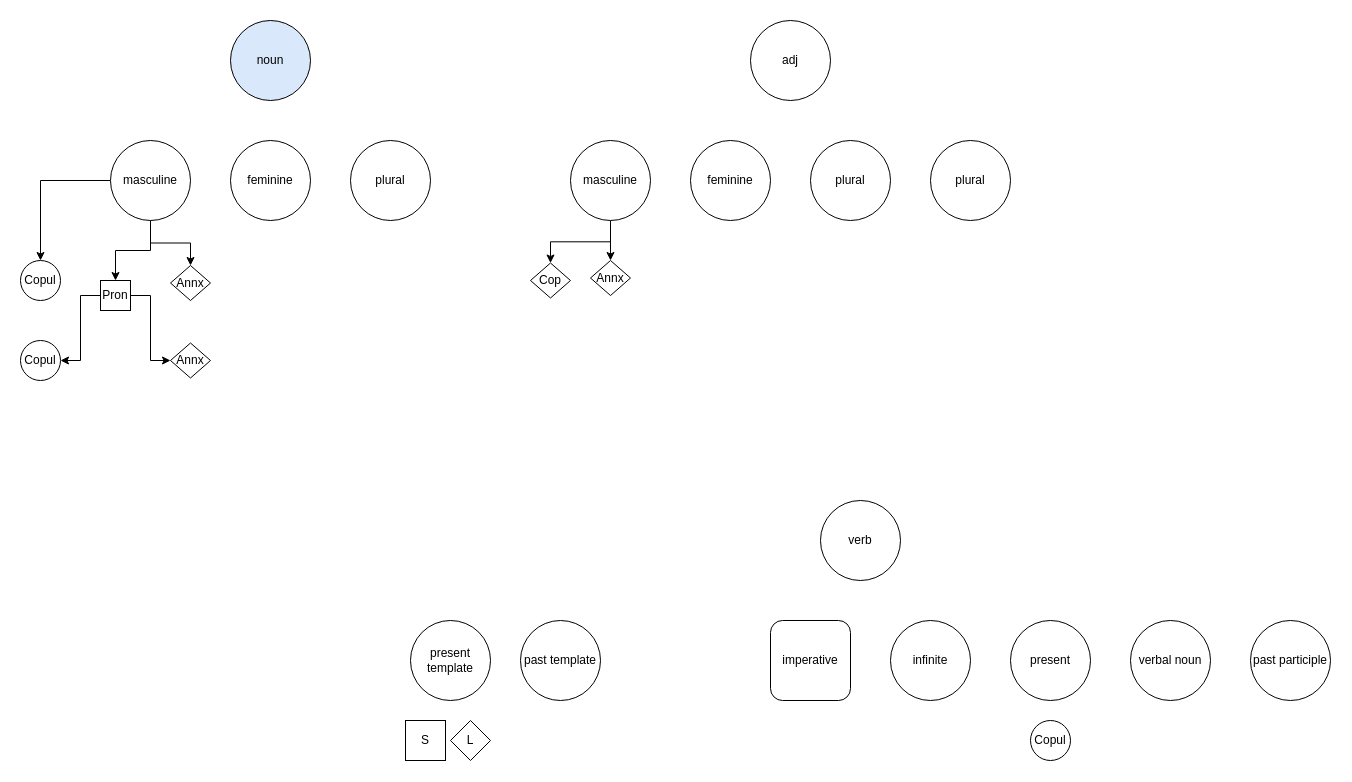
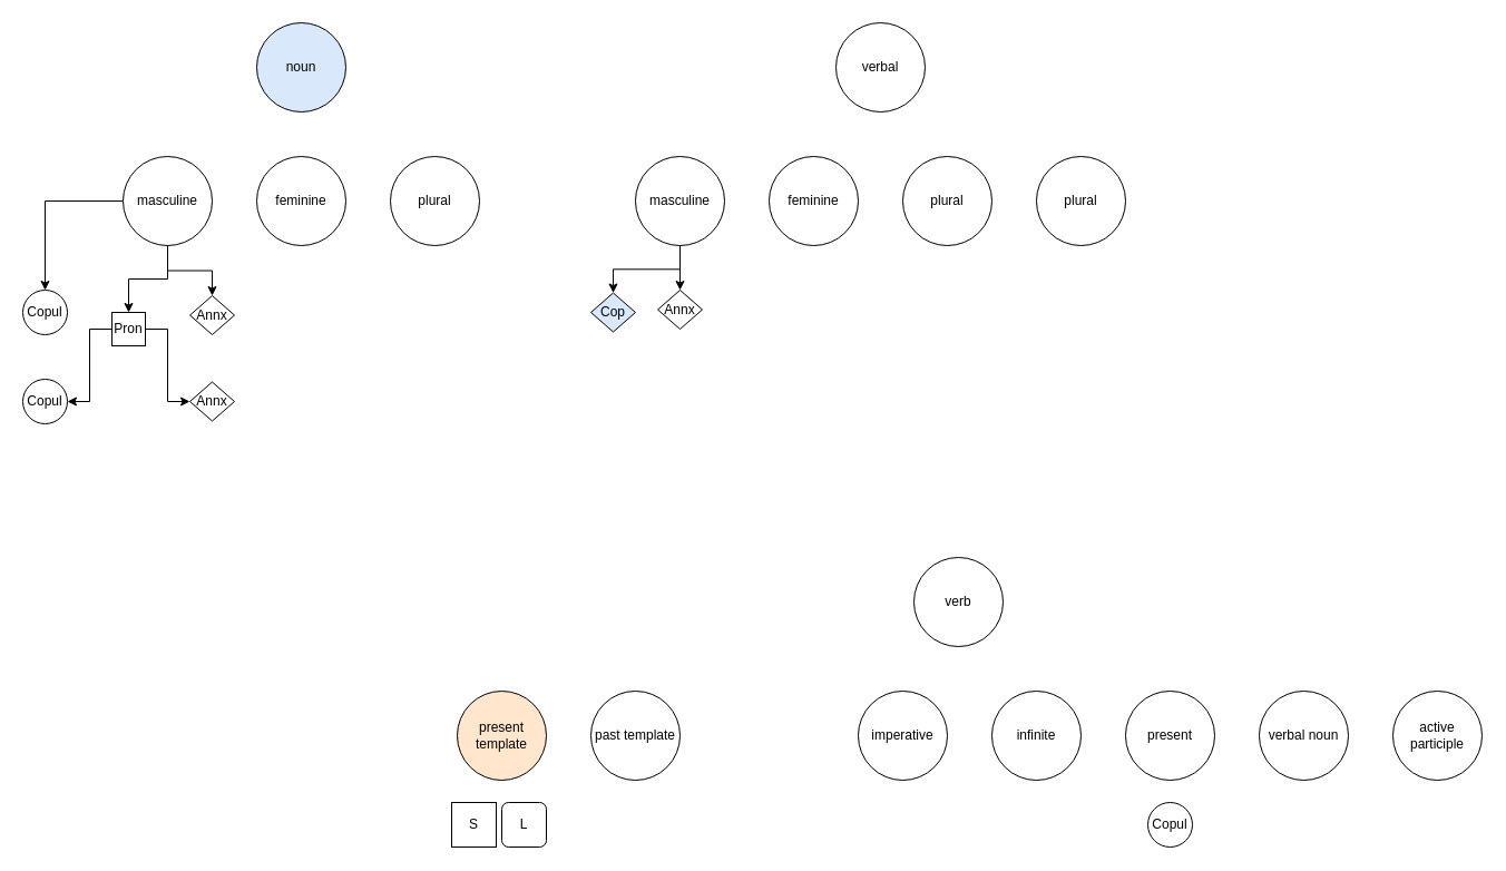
  <mxCell id="0" />
  <mxCell id="1" parent="0" />
  <mxCell id="2" value="noun" style="ellipse;whiteSpace=wrap;html=1;aspect=fixed;fillColor=#dae8fc;" parent="1" vertex="1"><mxGeometry x="230" y="20" width="80" height="80" as="geometry" /></mxCell>
  <mxCell id="3" style="edgeStyle=orthogonalEdgeStyle;rounded=0;orthogonalLoop=1;jettySize=auto;html=1;entryX=0.5;entryY=0;entryDx=0;entryDy=0;" parent="1" source="6" target="9" edge="1"><mxGeometry relative="1" as="geometry" /></mxCell>
  <mxCell id="4" style="edgeStyle=orthogonalEdgeStyle;rounded=0;orthogonalLoop=1;jettySize=auto;html=1;entryX=0.5;entryY=0;entryDx=0;entryDy=0;" parent="1" source="6" target="12" edge="1"><mxGeometry relative="1" as="geometry" /></mxCell>
  <mxCell id="5" style="edgeStyle=orthogonalEdgeStyle;rounded=0;orthogonalLoop=1;jettySize=auto;html=1;entryX=0.5;entryY=0;entryDx=0;entryDy=0;" parent="1" source="6" target="14" edge="1"><mxGeometry relative="1" as="geometry" /></mxCell>
  <mxCell id="6" value="masculine" style="ellipse;whiteSpace=wrap;html=1;aspect=fixed;" parent="1" vertex="1"><mxGeometry x="110" y="140" width="80" height="80" as="geometry" /></mxCell>
  <mxCell id="7" value="plural" style="ellipse;whiteSpace=wrap;html=1;aspect=fixed;" parent="1" vertex="1"><mxGeometry x="350" y="140" width="80" height="80" as="geometry" /></mxCell>
  <mxCell id="8" value="feminine" style="ellipse;whiteSpace=wrap;html=1;aspect=fixed;" parent="1" vertex="1"><mxGeometry x="230" y="140" width="80" height="80" as="geometry" /></mxCell>
  <mxCell id="9" value="Annx" style="rhombus;whiteSpace=wrap;html=1;" parent="1" vertex="1"><mxGeometry x="170" y="265" width="40" height="35" as="geometry" /></mxCell>
  <mxCell id="10" style="edgeStyle=orthogonalEdgeStyle;rounded=0;orthogonalLoop=1;jettySize=auto;html=1;entryX=1;entryY=0.5;entryDx=0;entryDy=0;" parent="1" source="12" target="13" edge="1"><mxGeometry relative="1" as="geometry" /></mxCell>
  <mxCell id="11" style="edgeStyle=orthogonalEdgeStyle;rounded=0;orthogonalLoop=1;jettySize=auto;html=1;entryX=0;entryY=0.5;entryDx=0;entryDy=0;" parent="1" source="12" target="15" edge="1"><mxGeometry relative="1" as="geometry" /></mxCell>
  <mxCell id="12" value="Pron" style="rounded=0;whiteSpace=wrap;html=1;" parent="1" vertex="1"><mxGeometry x="100" y="280" width="30" height="30" as="geometry" /></mxCell>
  <mxCell id="13" value="Copul" style="ellipse;whiteSpace=wrap;html=1;aspect=fixed;" parent="1" vertex="1"><mxGeometry x="20" y="340" width="40" height="40" as="geometry" /></mxCell>
  <mxCell id="14" value="Copul" style="ellipse;whiteSpace=wrap;html=1;aspect=fixed;" parent="1" vertex="1"><mxGeometry x="20" y="260" width="40" height="40" as="geometry" /></mxCell>
  <mxCell id="15" value="Annx" style="rhombus;whiteSpace=wrap;html=1;" parent="1" vertex="1"><mxGeometry x="170" y="342.5" width="40" height="35" as="geometry" /></mxCell>
- <mxCell id="16" value="adj" style="ellipse;whiteSpace=wrap;html=1;aspect=fixed;" parent="1" vertex="1"><mxGeometry x="750" y="20" width="80" height="80" as="geometry" /></mxCell>
+ <mxCell id="16" value="verbal" style="ellipse;whiteSpace=wrap;html=1;aspect=fixed;" parent="1" vertex="1"><mxGeometry x="750" y="20" width="80" height="80" as="geometry" /></mxCell>
  <mxCell id="17" style="edgeStyle=orthogonalEdgeStyle;rounded=0;orthogonalLoop=1;jettySize=auto;html=1;entryX=0.5;entryY=0;entryDx=0;entryDy=0;" parent="1" source="19" target="23" edge="1"><mxGeometry relative="1" as="geometry" /></mxCell>
  <mxCell id="18" style="edgeStyle=orthogonalEdgeStyle;rounded=0;orthogonalLoop=1;jettySize=auto;html=1;entryX=0.5;entryY=0;entryDx=0;entryDy=0;" edge="1" parent="1" source="19" target="35"><mxGeometry relative="1" as="geometry" /></mxCell>
  <mxCell id="19" value="masculine" style="ellipse;whiteSpace=wrap;html=1;aspect=fixed;" parent="1" vertex="1"><mxGeometry x="570" y="140" width="80" height="80" as="geometry" /></mxCell>
  <mxCell id="20" value="plural" style="ellipse;whiteSpace=wrap;html=1;aspect=fixed;" parent="1" vertex="1"><mxGeometry x="810" y="140" width="80" height="80" as="geometry" /></mxCell>
  <mxCell id="21" value="feminine" style="ellipse;whiteSpace=wrap;html=1;aspect=fixed;" parent="1" vertex="1"><mxGeometry x="690" y="140" width="80" height="80" as="geometry" /></mxCell>
  <mxCell id="22" value="plural" style="ellipse;whiteSpace=wrap;html=1;aspect=fixed;" parent="1" vertex="1"><mxGeometry x="930" y="140" width="80" height="80" as="geometry" /></mxCell>
  <mxCell id="23" value="Annx" style="rhombus;whiteSpace=wrap;html=1;" parent="1" vertex="1"><mxGeometry x="590" y="260" width="40" height="35" as="geometry" /></mxCell>
  <mxCell id="24" value="verb" style="ellipse;whiteSpace=wrap;html=1;aspect=fixed;" parent="1" vertex="1"><mxGeometry x="820" y="500" width="80" height="80" as="geometry" /></mxCell>
- <mxCell id="25" value="present template" style="ellipse;whiteSpace=wrap;html=1;aspect=fixed;" parent="1" vertex="1"><mxGeometry x="410" y="620" width="80" height="80" as="geometry" /></mxCell>
- <mxCell id="26" value="past template" style="ellipse;whiteSpace=wrap;html=1;aspect=fixed;" parent="1" vertex="1"><mxGeometry x="520" y="620" width="80" height="80" as="geometry" /></mxCell>
- <mxCell id="27" value="imperative" style="whiteSpace=wrap;html=1;aspect=fixed;rounded=1;" parent="1" vertex="1"><mxGeometry x="770" y="620" width="80" height="80" as="geometry" /></mxCell>
+ <mxCell id="25" value="present template" style="ellipse;whiteSpace=wrap;html=1;aspect=fixed;fillColor=#ffe6cc;" parent="1" vertex="1"><mxGeometry x="410" y="620" width="80" height="80" as="geometry" /></mxCell>
+ <mxCell id="26" value="past template" style="ellipse;whiteSpace=wrap;html=1;aspect=fixed;" parent="1" vertex="1"><mxGeometry x="530" y="620" width="80" height="80" as="geometry" /></mxCell>
+ <mxCell id="27" value="imperative" style="ellipse;whiteSpace=wrap;html=1;aspect=fixed;" parent="1" vertex="1"><mxGeometry x="770" y="620" width="80" height="80" as="geometry" /></mxCell>
  <mxCell id="28" value="infinite" style="ellipse;whiteSpace=wrap;html=1;aspect=fixed;" parent="1" vertex="1"><mxGeometry x="890" y="620" width="80" height="80" as="geometry" /></mxCell>
  <mxCell id="29" value="present" style="ellipse;whiteSpace=wrap;html=1;aspect=fixed;" parent="1" vertex="1"><mxGeometry x="1010" y="620" width="80" height="80" as="geometry" /></mxCell>
  <mxCell id="30" value="verbal noun" style="ellipse;whiteSpace=wrap;html=1;aspect=fixed;" parent="1" vertex="1"><mxGeometry x="1130" y="620" width="80" height="80" as="geometry" /></mxCell>
- <mxCell id="31" value="past participle" style="ellipse;whiteSpace=wrap;html=1;aspect=fixed;" parent="1" vertex="1"><mxGeometry x="1250" y="620" width="80" height="80" as="geometry" /></mxCell>
+ <mxCell id="31" value="active participle" style="ellipse;whiteSpace=wrap;html=1;aspect=fixed;" parent="1" vertex="1"><mxGeometry x="1250" y="620" width="80" height="80" as="geometry" /></mxCell>
  <mxCell id="32" value="S" style="whiteSpace=wrap;html=1;rounded=0;" parent="1" vertex="1"><mxGeometry x="405" y="720" width="40" height="40" as="geometry" /></mxCell>
- <mxCell id="33" value="L" style="rhombus;whiteSpace=wrap;html=1;" parent="1" vertex="1"><mxGeometry x="450" y="720" width="40" height="40" as="geometry" /></mxCell>
+ <mxCell id="33" value="L" style="whiteSpace=wrap;html=1;rounded=1;" parent="1" vertex="1"><mxGeometry x="450" y="720" width="40" height="40" as="geometry" /></mxCell>
  <mxCell id="34" value="Copul" style="ellipse;whiteSpace=wrap;html=1;aspect=fixed;" parent="1" vertex="1"><mxGeometry x="1030" y="720" width="40" height="40" as="geometry" /></mxCell>
- <mxCell id="35" value="Cop" style="rhombus;whiteSpace=wrap;html=1;" vertex="1" parent="1"><mxGeometry x="530" y="262.5" width="40" height="35" as="geometry" /></mxCell>
+ <mxCell id="35" value="Cop" style="rhombus;whiteSpace=wrap;html=1;fillColor=#dae8fc;" vertex="1" parent="1"><mxGeometry x="530" y="262.5" width="40" height="35" as="geometry" /></mxCell>
